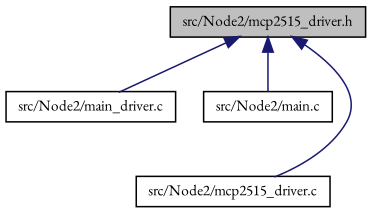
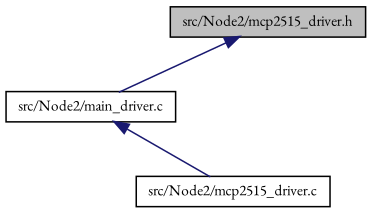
  digraph {
    fontname="EB Garamond"
    node [color=black fillcolor=white fontname="EB Garamond" fontsize=10 shape=record style=filled]
    edge [color=midnightblue dir=back fontname="EB Garamond" fontsize=10 labelfontname=Helvetica labelfontsize=10 style=solid]
    n1 [fillcolor=grey75 fontcolor=black height=0.2 label="src/Node2/mcp2515_driver.h" width=0.4]
    n2 [height=0.2 label="src/Node2/main_driver.c" width=0.4]
-   n3 [height=0.2 label="src/Node2/main.c" width=0.4]
    n4 [height=0.2 label="src/Node2/mcp2515_driver.c" width=0.4]
    n1 -> n2
-   n1 -> n3
-   n1 -> n4
+   n2 -> n4
  }
